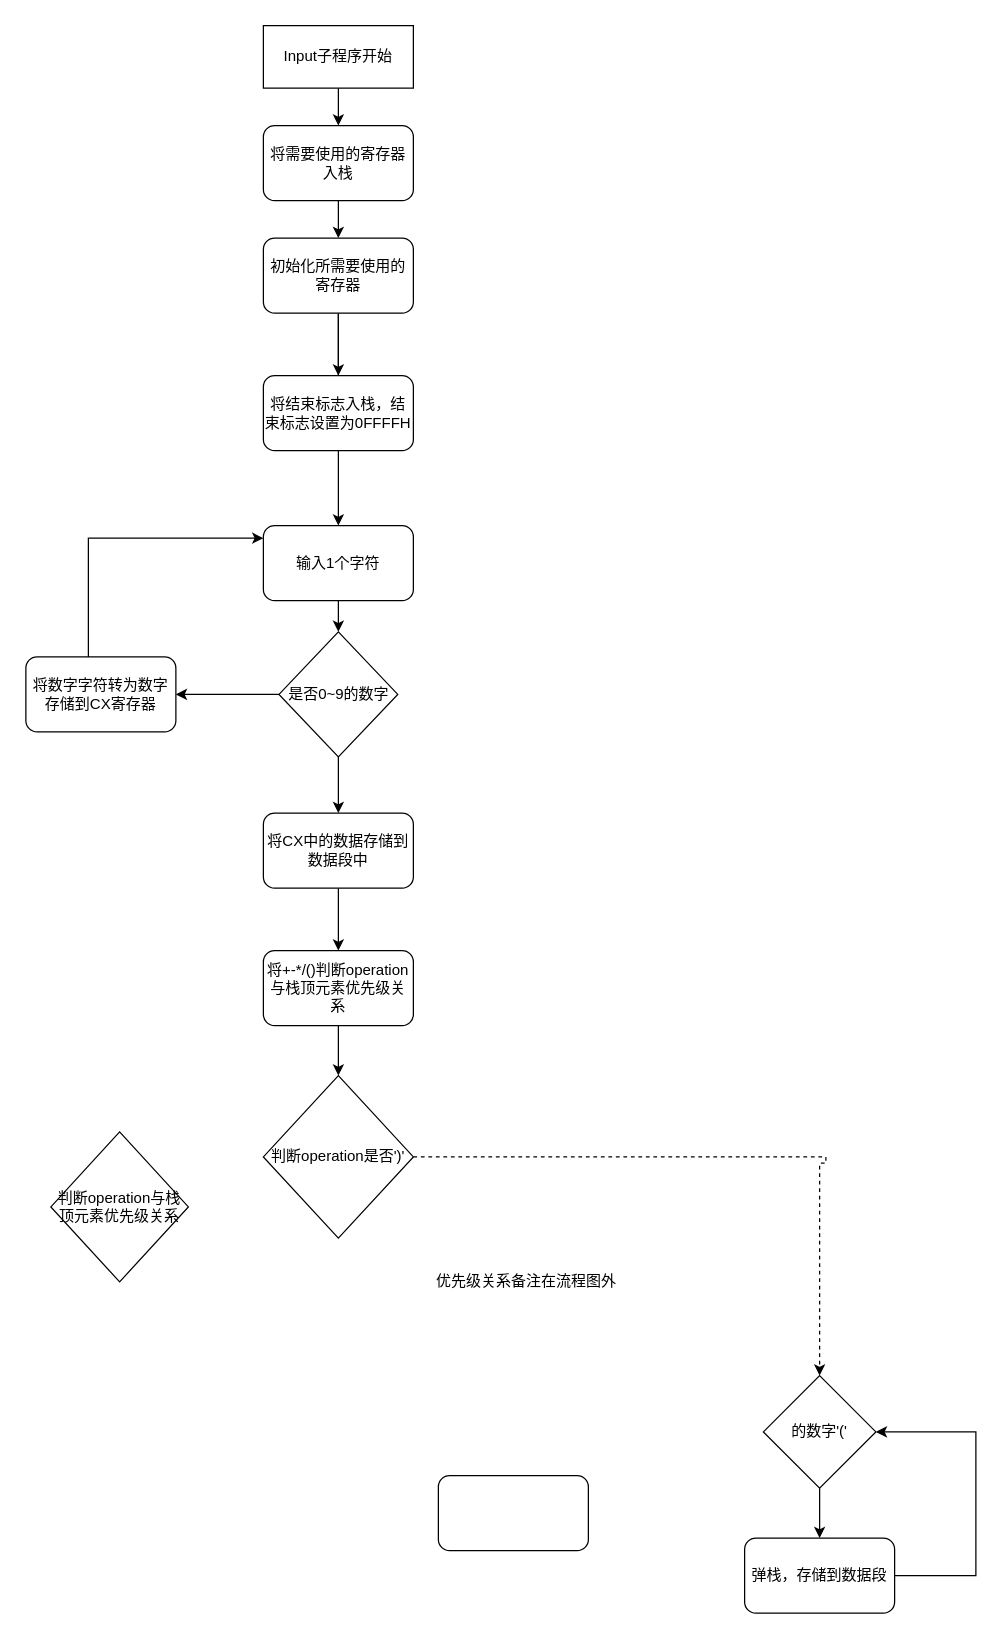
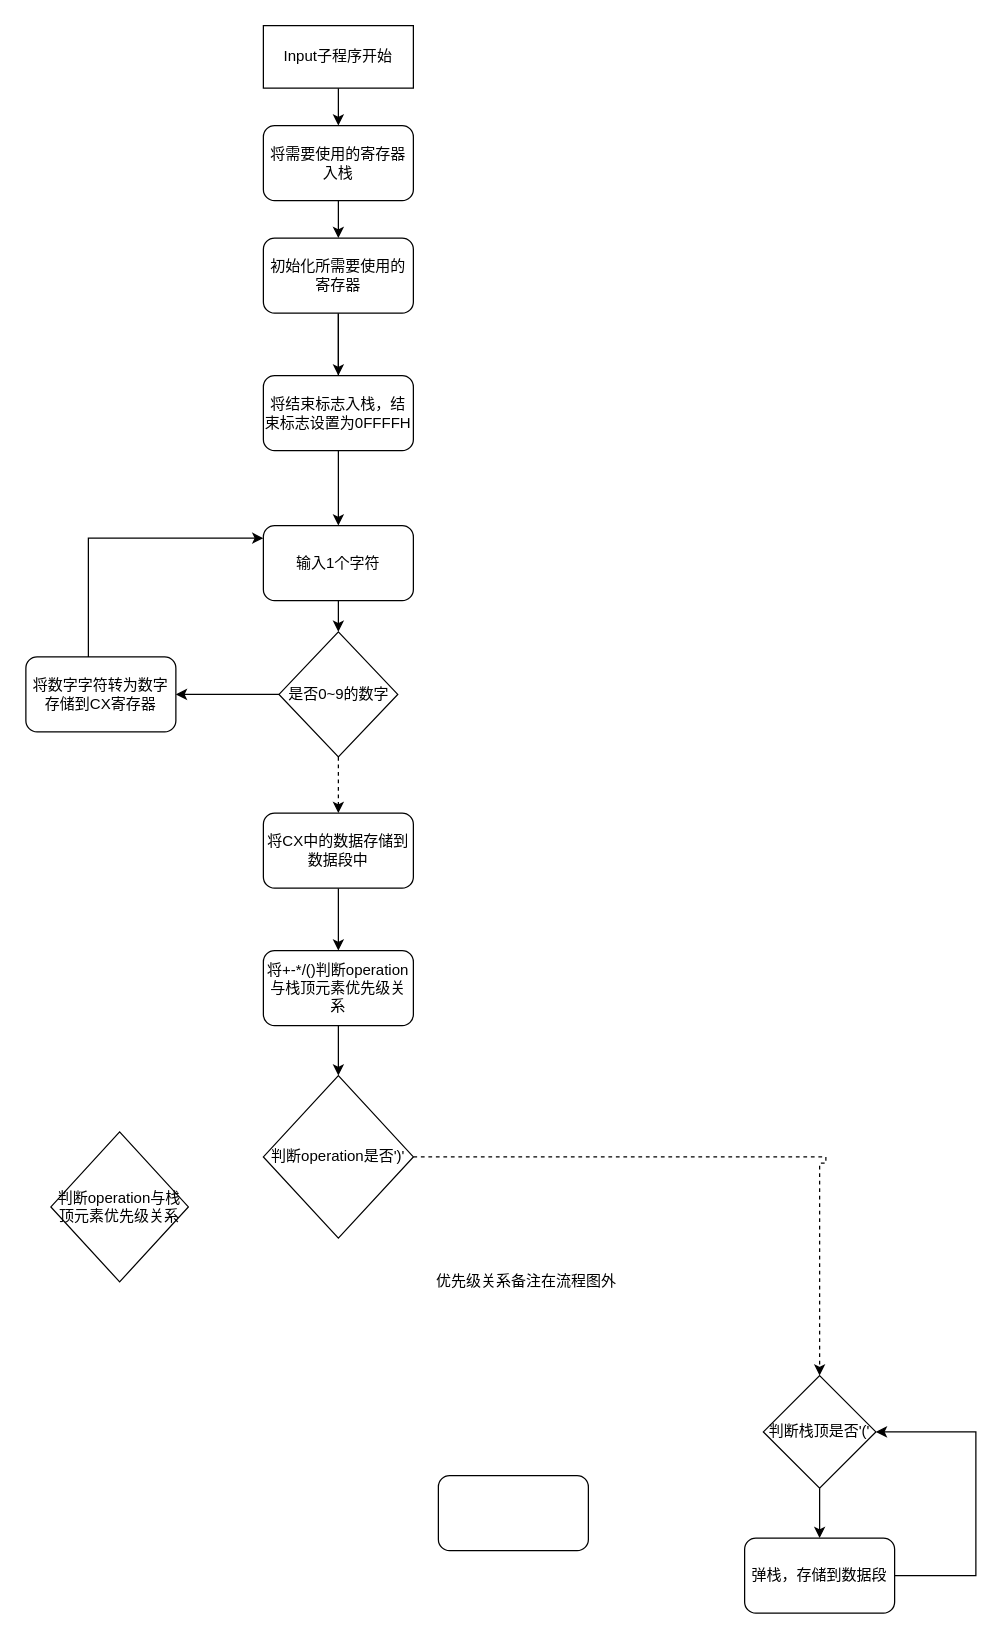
  <mxCell id="0" />
  <mxCell id="1" parent="0" />
  <mxCell id="2" style="edgeStyle=orthogonalEdgeStyle;rounded=0;orthogonalLoop=1;jettySize=auto;html=1;entryX=0.5;entryY=0;entryDx=0;entryDy=0;" edge="1" parent="1" source="3" target="5"><mxGeometry relative="1" as="geometry" /></mxCell>
  <mxCell id="3" value="Input子程序开始" style="rounded=0;whiteSpace=wrap;html=1;" vertex="1" parent="1"><mxGeometry x="210" width="120" height="50" as="geometry" y="20" /></mxCell>
  <mxCell id="4" style="edgeStyle=orthogonalEdgeStyle;rounded=0;orthogonalLoop=1;jettySize=auto;html=1;" edge="1" parent="1" source="5" target="8"><mxGeometry relative="1" as="geometry" /></mxCell>
  <mxCell id="5" value="将需要使用的寄存器入栈" style="rounded=1;whiteSpace=wrap;html=1;" vertex="1" parent="1"><mxGeometry x="210" y="100" width="120" height="60" as="geometry" /></mxCell>
  <mxCell id="6" style="edgeStyle=orthogonalEdgeStyle;rounded=0;orthogonalLoop=1;jettySize=auto;html=1;" edge="1" parent="1" source="8" target="10"><mxGeometry relative="1" as="geometry" /></mxCell>
  <mxCell id="7" style="edgeStyle=orthogonalEdgeStyle;rounded=0;orthogonalLoop=1;jettySize=auto;html=1;" edge="1" parent="1" source="8"><mxGeometry relative="1" as="geometry"><mxPoint x="270" y="300" as="targetPoint" /></mxGeometry></mxCell>
  <mxCell id="8" value="初始化所需要使用的寄存器" style="rounded=1;whiteSpace=wrap;html=1;" vertex="1" parent="1"><mxGeometry x="210" y="190" width="120" height="60" as="geometry" /></mxCell>
  <mxCell id="9" style="edgeStyle=orthogonalEdgeStyle;rounded=0;orthogonalLoop=1;jettySize=auto;html=1;" edge="1" parent="1" source="10" target="13"><mxGeometry relative="1" as="geometry" /></mxCell>
  <mxCell id="10" value="输入1个字符" style="rounded=1;whiteSpace=wrap;html=1;" vertex="1" parent="1"><mxGeometry x="210" y="420" width="120" height="60" as="geometry" /></mxCell>
  <mxCell id="11" style="edgeStyle=orthogonalEdgeStyle;rounded=0;orthogonalLoop=1;jettySize=auto;html=1;" edge="1" parent="1" source="17" target="10"><mxGeometry relative="1" as="geometry"><mxPoint x="80" y="430" as="targetPoint" /><Array as="points"><mxPoint x="70" y="430" /></Array></mxGeometry></mxCell>
- <mxCell id="12" style="edgeStyle=orthogonalEdgeStyle;rounded=0;orthogonalLoop=1;jettySize=auto;html=1;" edge="1" parent="1" source="13" target="20"><mxGeometry relative="1" as="geometry" /></mxCell>
+ <mxCell id="12" style="edgeStyle=orthogonalEdgeStyle;rounded=0;orthogonalLoop=1;jettySize=auto;html=1;dashed=1;" edge="1" parent="1" source="13" target="20"><mxGeometry relative="1" as="geometry" /></mxCell>
  <mxCell id="13" value="是否0~9的数字" style="rhombus;whiteSpace=wrap;html=1;" vertex="1" parent="1"><mxGeometry x="222.5" y="505" width="95" height="100" as="geometry" /></mxCell>
  <mxCell id="14" style="edgeStyle=orthogonalEdgeStyle;rounded=0;orthogonalLoop=1;jettySize=auto;html=1;entryX=0.5;entryY=0;entryDx=0;entryDy=0;" edge="1" parent="1" source="15" target="22"><mxGeometry relative="1" as="geometry" /></mxCell>
  <mxCell id="15" value="将+-*/()判断operation与栈顶元素优先级关系" style="rounded=1;whiteSpace=wrap;html=1;" vertex="1" parent="1"><mxGeometry x="210" y="760" width="120" height="60" as="geometry" /></mxCell>
  <mxCell id="16" value="将结束标志入栈，结束标志设置为0FFFFH" style="rounded=1;whiteSpace=wrap;html=1;" vertex="1" parent="1"><mxGeometry x="210" y="300" width="120" height="60" as="geometry" /></mxCell>
  <mxCell id="17" value="将数字字符转为数字存储到CX寄存器&lt;br&gt;" style="rounded=1;whiteSpace=wrap;html=1;" vertex="1" parent="1"><mxGeometry x="20" y="525" width="120" height="60" as="geometry" /></mxCell>
  <mxCell id="18" style="edgeStyle=orthogonalEdgeStyle;rounded=0;orthogonalLoop=1;jettySize=auto;html=1;" edge="1" parent="1" source="13" target="17"><mxGeometry relative="1" as="geometry"><mxPoint x="80" y="420" as="targetPoint" /><mxPoint x="222.5" y="555" as="sourcePoint" /></mxGeometry></mxCell>
  <mxCell id="19" style="edgeStyle=orthogonalEdgeStyle;rounded=0;orthogonalLoop=1;jettySize=auto;html=1;entryX=0.5;entryY=0;entryDx=0;entryDy=0;" edge="1" parent="1" source="20" target="15"><mxGeometry relative="1" as="geometry" /></mxCell>
  <mxCell id="20" value="将CX中的数据存储到数据段中" style="rounded=1;whiteSpace=wrap;html=1;" vertex="1" parent="1"><mxGeometry x="210" y="650" width="120" height="60" as="geometry" /></mxCell>
  <mxCell id="21" style="edgeStyle=orthogonalEdgeStyle;rounded=0;orthogonalLoop=1;jettySize=auto;html=1;entryX=0.5;entryY=0;entryDx=0;entryDy=0;dashed=1;" edge="1" parent="1" source="22" target="26"><mxGeometry relative="1" as="geometry"><mxPoint x="660" y="1080" as="targetPoint" /><Array as="points"><mxPoint x="660" y="925" /><mxPoint x="660" y="930" /><mxPoint x="655" y="930" /></Array></mxGeometry></mxCell>
  <mxCell id="22" value="判断operation是否')'" style="rhombus;whiteSpace=wrap;html=1;" vertex="1" parent="1"><mxGeometry x="210" y="860" width="120" height="130" as="geometry" /></mxCell>
  <mxCell id="23" value="判断operation与栈顶元素优先级关系" style="rhombus;whiteSpace=wrap;html=1;" vertex="1" parent="1"><mxGeometry x="40" y="905" width="110" height="120" as="geometry" /></mxCell>
  <mxCell id="24" value="优先级关系备注在流程图外" style="text;html=1;align=center;verticalAlign=middle;resizable=0;points=[];autosize=1;" vertex="1" parent="1"><mxGeometry x="340" y="1015" width="160" height="20" as="geometry" /></mxCell>
  <mxCell id="25" style="edgeStyle=orthogonalEdgeStyle;rounded=0;orthogonalLoop=1;jettySize=auto;html=1;" edge="1" parent="1" source="26" target="28"><mxGeometry relative="1" as="geometry" /></mxCell>
- <mxCell id="26" value="的数字'('" style="rhombus;whiteSpace=wrap;html=1;" vertex="1" parent="1"><mxGeometry x="610" y="1100" width="90" height="90" as="geometry" /></mxCell>
+ <mxCell id="26" value="判断栈顶是否'('" style="rhombus;whiteSpace=wrap;html=1;" vertex="1" parent="1"><mxGeometry x="610" y="1100" width="90" height="90" as="geometry" /></mxCell>
  <mxCell id="27" style="edgeStyle=orthogonalEdgeStyle;rounded=0;orthogonalLoop=1;jettySize=auto;html=1;entryX=1;entryY=0.5;entryDx=0;entryDy=0;" edge="1" parent="1" source="28" target="26"><mxGeometry relative="1" as="geometry"><mxPoint x="780" y="1020" as="targetPoint" /><Array as="points"><mxPoint x="780" y="1260" /><mxPoint x="780" y="1145" /></Array></mxGeometry></mxCell>
  <mxCell id="28" value="弹栈，存储到数据段" style="rounded=1;whiteSpace=wrap;html=1;" vertex="1" parent="1"><mxGeometry x="595" y="1230" width="120" height="60" as="geometry" /></mxCell>
  <mxCell id="29" value="" style="rounded=1;whiteSpace=wrap;html=1;" vertex="1" parent="1"><mxGeometry x="350" y="1180" width="120" height="60" as="geometry" /></mxCell>
